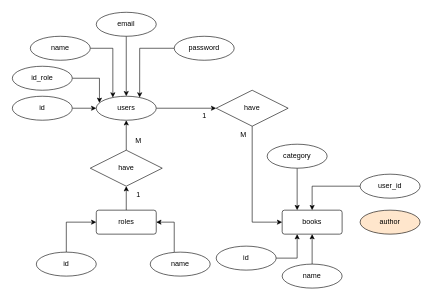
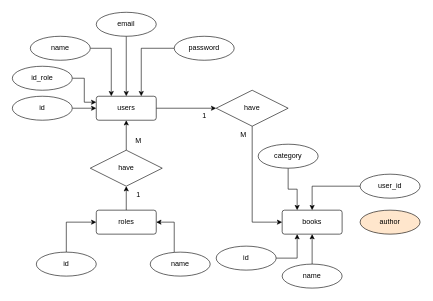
  <mxCell id="0" />
  <mxCell id="1" parent="0" />
  <mxCell id="2" value="" style="edgeStyle=orthogonalEdgeStyle;rounded=0;orthogonalLoop=1;jettySize=auto;html=1;" parent="1" source="3" target="19" edge="1"><mxGeometry relative="1" as="geometry" /></mxCell>
  <mxCell id="3" value="roles" style="rounded=1;arcSize=10;whiteSpace=wrap;html=1;align=center;" parent="1" vertex="1"><mxGeometry x="160" y="350" width="100" height="40" as="geometry" /></mxCell>
  <mxCell id="4" style="edgeStyle=orthogonalEdgeStyle;rounded=0;orthogonalLoop=1;jettySize=auto;html=1;entryX=0;entryY=0.5;entryDx=0;entryDy=0;" parent="1" source="5" target="3" edge="1"><mxGeometry relative="1" as="geometry" /></mxCell>
  <mxCell id="5" value="id" style="ellipse;whiteSpace=wrap;html=1;align=center;" parent="1" vertex="1"><mxGeometry x="60" y="420" width="100" height="40" as="geometry" /></mxCell>
  <mxCell id="6" style="edgeStyle=orthogonalEdgeStyle;rounded=0;orthogonalLoop=1;jettySize=auto;html=1;entryX=1;entryY=0.5;entryDx=0;entryDy=0;" parent="1" source="7" target="3" edge="1"><mxGeometry relative="1" as="geometry"><Array as="points"><mxPoint x="290" y="370" /></Array></mxGeometry></mxCell>
  <mxCell id="7" value="name" style="ellipse;whiteSpace=wrap;html=1;align=center;" parent="1" vertex="1"><mxGeometry x="250" y="420" width="100" height="40" as="geometry" /></mxCell>
  <mxCell id="8" value="books" style="rounded=1;arcSize=10;whiteSpace=wrap;html=1;align=center;" parent="1" vertex="1"><mxGeometry x="470" y="350" width="100" height="40" as="geometry" /></mxCell>
  <mxCell id="9" style="edgeStyle=orthogonalEdgeStyle;rounded=0;orthogonalLoop=1;jettySize=auto;html=1;entryX=0.25;entryY=1;entryDx=0;entryDy=0;" parent="1" source="10" target="8" edge="1"><mxGeometry relative="1" as="geometry" /></mxCell>
  <mxCell id="10" value="id" style="ellipse;whiteSpace=wrap;html=1;align=center;" parent="1" vertex="1"><mxGeometry x="360" y="410" width="100" height="40" as="geometry" /></mxCell>
  <mxCell id="11" value="" style="edgeStyle=orthogonalEdgeStyle;rounded=0;orthogonalLoop=1;jettySize=auto;html=1;" parent="1" source="12" target="8" edge="1"><mxGeometry relative="1" as="geometry" /></mxCell>
  <mxCell id="12" value="name" style="ellipse;whiteSpace=wrap;html=1;align=center;" parent="1" vertex="1"><mxGeometry x="470" y="440" width="100" height="40" as="geometry" /></mxCell>
  <mxCell id="13" value="author" style="ellipse;whiteSpace=wrap;html=1;align=center;fillColor=#ffe6cc;" parent="1" vertex="1"><mxGeometry x="600" y="350" width="100" height="40" as="geometry" /></mxCell>
  <mxCell id="14" style="edgeStyle=orthogonalEdgeStyle;rounded=0;orthogonalLoop=1;jettySize=auto;html=1;" parent="1" source="15" target="8" edge="1"><mxGeometry relative="1" as="geometry" /></mxCell>
  <mxCell id="15" value="user_id" style="ellipse;whiteSpace=wrap;html=1;align=center;" parent="1" vertex="1"><mxGeometry x="600" y="290" width="100" height="40" as="geometry" /></mxCell>
  <mxCell id="16" style="edgeStyle=orthogonalEdgeStyle;rounded=0;orthogonalLoop=1;jettySize=auto;html=1;" parent="1" source="17" target="21" edge="1"><mxGeometry relative="1" as="geometry" /></mxCell>
- <mxCell id="17" value="users" style="ellipse;arcSize=10;whiteSpace=wrap;html=1;align=center;" parent="1" vertex="1"><mxGeometry x="160" y="160" width="100" height="40" as="geometry" /></mxCell>
+ <mxCell id="17" value="users" style="rounded=1;arcSize=10;whiteSpace=wrap;html=1;align=center;" parent="1" vertex="1"><mxGeometry x="160" y="160" width="100" height="40" as="geometry" /></mxCell>
  <mxCell id="18" value="" style="edgeStyle=orthogonalEdgeStyle;rounded=0;orthogonalLoop=1;jettySize=auto;html=1;" parent="1" source="19" target="17" edge="1"><mxGeometry relative="1" as="geometry" /></mxCell>
  <mxCell id="19" value="have" style="shape=rhombus;perimeter=rhombusPerimeter;whiteSpace=wrap;html=1;align=center;" parent="1" vertex="1"><mxGeometry x="150" y="250" width="120" height="60" as="geometry" /></mxCell>
  <mxCell id="20" style="edgeStyle=orthogonalEdgeStyle;rounded=0;orthogonalLoop=1;jettySize=auto;html=1;entryX=0;entryY=0.5;entryDx=0;entryDy=0;" parent="1" source="21" target="8" edge="1"><mxGeometry relative="1" as="geometry" /></mxCell>
  <mxCell id="21" value="have" style="shape=rhombus;perimeter=rhombusPerimeter;whiteSpace=wrap;html=1;align=center;" parent="1" vertex="1"><mxGeometry x="360" y="150" width="120" height="60" as="geometry" /></mxCell>
  <mxCell id="22" value="" style="edgeStyle=orthogonalEdgeStyle;rounded=0;orthogonalLoop=1;jettySize=auto;html=1;" parent="1" source="23" target="17" edge="1"><mxGeometry relative="1" as="geometry" /></mxCell>
  <mxCell id="23" value="id" style="ellipse;whiteSpace=wrap;html=1;align=center;" parent="1" vertex="1"><mxGeometry x="20" y="160" width="100" height="40" as="geometry" /></mxCell>
  <mxCell id="24" style="edgeStyle=orthogonalEdgeStyle;rounded=0;orthogonalLoop=1;jettySize=auto;html=1;entryX=0;entryY=0.25;entryDx=0;entryDy=0;" parent="1" source="25" target="17" edge="1"><mxGeometry relative="1" as="geometry" /></mxCell>
  <mxCell id="25" value="id_role" style="ellipse;whiteSpace=wrap;html=1;align=center;" parent="1" vertex="1"><mxGeometry x="20" y="110" width="100" height="40" as="geometry" /></mxCell>
  <mxCell id="26" style="edgeStyle=orthogonalEdgeStyle;rounded=0;orthogonalLoop=1;jettySize=auto;html=1;entryX=0.25;entryY=0;entryDx=0;entryDy=0;" parent="1" source="27" target="17" edge="1"><mxGeometry relative="1" as="geometry" /></mxCell>
  <mxCell id="27" value="name" style="ellipse;whiteSpace=wrap;html=1;align=center;" parent="1" vertex="1"><mxGeometry x="50" y="60" width="100" height="40" as="geometry" /></mxCell>
  <mxCell id="28" value="" style="edgeStyle=orthogonalEdgeStyle;rounded=0;orthogonalLoop=1;jettySize=auto;html=1;" parent="1" source="29" target="17" edge="1"><mxGeometry relative="1" as="geometry" /></mxCell>
  <mxCell id="29" value="email" style="ellipse;whiteSpace=wrap;html=1;align=center;" parent="1" vertex="1"><mxGeometry x="160" y="20" width="100" height="40" as="geometry" /></mxCell>
  <mxCell id="30" style="edgeStyle=orthogonalEdgeStyle;rounded=0;orthogonalLoop=1;jettySize=auto;html=1;entryX=0.75;entryY=0;entryDx=0;entryDy=0;" parent="1" source="31" target="17" edge="1"><mxGeometry relative="1" as="geometry" /></mxCell>
  <mxCell id="31" value="password" style="ellipse;whiteSpace=wrap;html=1;align=center;" parent="1" vertex="1"><mxGeometry x="290" y="60" width="100" height="40" as="geometry" /></mxCell>
  <mxCell id="32" value="1" style="text;html=1;align=center;verticalAlign=middle;resizable=0;points=[];autosize=1;strokeColor=none;fillColor=none;" parent="1" vertex="1"><mxGeometry x="215" y="310" width="30" height="30" as="geometry" /></mxCell>
  <mxCell id="33" value="M" style="text;html=1;align=center;verticalAlign=middle;resizable=0;points=[];autosize=1;strokeColor=none;fillColor=none;" parent="1" vertex="1"><mxGeometry x="215" y="220" width="30" height="30" as="geometry" /></mxCell>
  <mxCell id="34" value="1" style="text;html=1;align=center;verticalAlign=middle;resizable=0;points=[];autosize=1;strokeColor=none;fillColor=none;" parent="1" vertex="1"><mxGeometry x="325" y="178" width="30" height="30" as="geometry" /></mxCell>
  <mxCell id="35" value="M" style="text;html=1;align=center;verticalAlign=middle;resizable=0;points=[];autosize=1;strokeColor=none;fillColor=none;" parent="1" vertex="1"><mxGeometry x="390" y="210" width="30" height="30" as="geometry" /></mxCell>
  <mxCell id="36" style="edgeStyle=orthogonalEdgeStyle;rounded=0;orthogonalLoop=1;jettySize=auto;html=1;entryX=0.25;entryY=0;entryDx=0;entryDy=0;" edge="1" parent="1" source="37" target="8"><mxGeometry relative="1" as="geometry" /></mxCell>
- <mxCell id="37" value="category" style="ellipse;whiteSpace=wrap;html=1;align=center;" vertex="1" parent="1"><mxGeometry x="445" y="240" width="100" height="40" as="geometry" /></mxCell>
+ <mxCell id="37" value="category" style="ellipse;whiteSpace=wrap;html=1;align=center;" vertex="1" parent="1"><mxGeometry x="430" y="240" width="100" height="40" as="geometry" /></mxCell>
